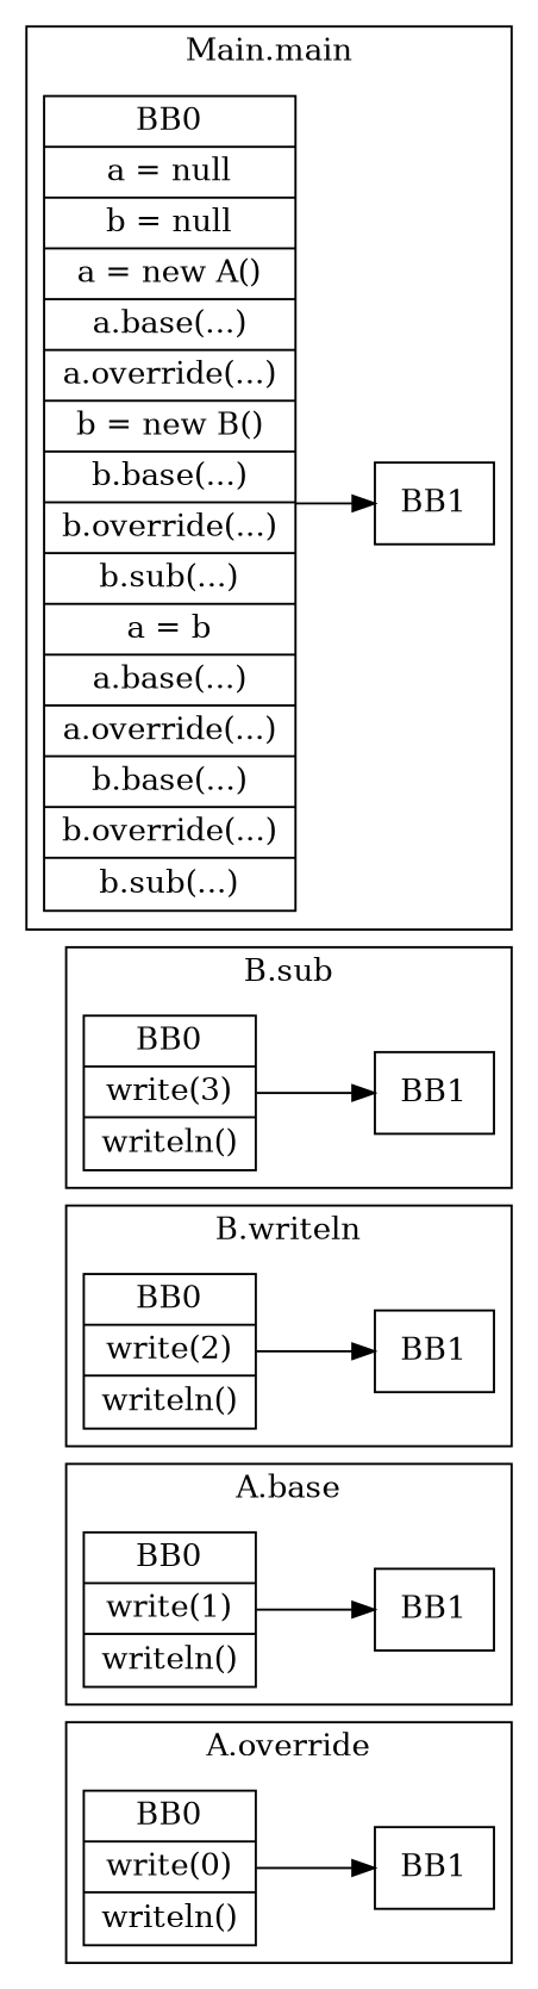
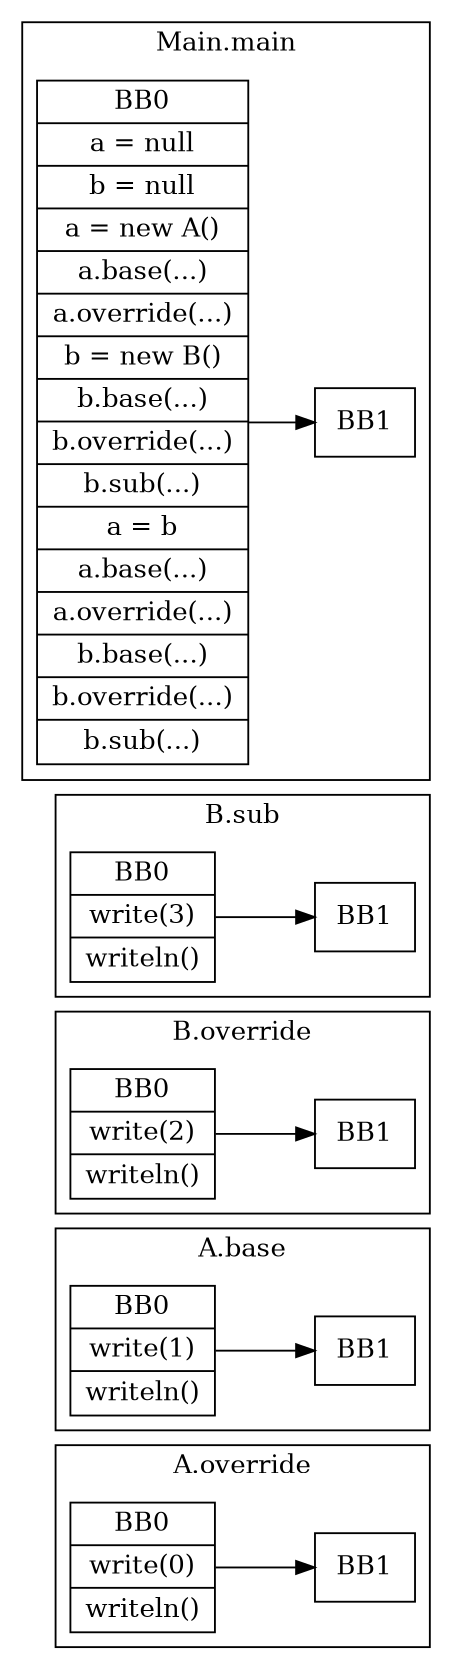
  digraph {
    rankdir=LR
    node [shape=record]
    n1 [label="BB0|write(0)|writeln()"]
    n2 [label=BB1]
    n3 [label="BB0|write(1)|writeln()"]
    n4 [label=BB1]
    n5 [label="BB0|write(2)|writeln()"]
    n6 [label=BB1]
    n7 [label="BB0|write(3)|writeln()"]
    n8 [label=BB1]
    n9 [label="BB0|a = null|b = null|a = new A()|a.base(...)|a.override(...)|b = new B()|b.base(...)|b.override(...)|b.sub(...)|a = b|a.base(...)|a.override(...)|b.base(...)|b.override(...)|b.sub(...)"]
    n10 [label=BB1]
    subgraph cluster_1 {
      label="A.override"
      n1
      n2
    }
    subgraph cluster_2 {
      label="A.base"
      n3
      n4
    }
    subgraph cluster_3 {
-     label="B.writeln"
+     label="B.override"
      n5
      n6
    }
    subgraph cluster_4 {
      label="B.sub"
      n7
      n8
    }
    subgraph cluster_5 {
      label="Main.main"
      n9
      n10
    }
    n1 -> n2
    n3 -> n4
    n5 -> n6
    n7 -> n8
    n9 -> n10
  }
